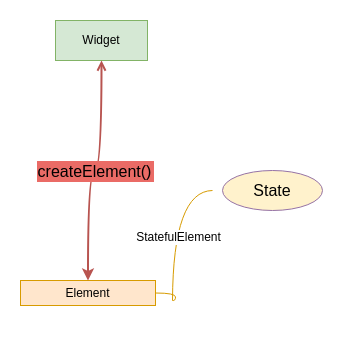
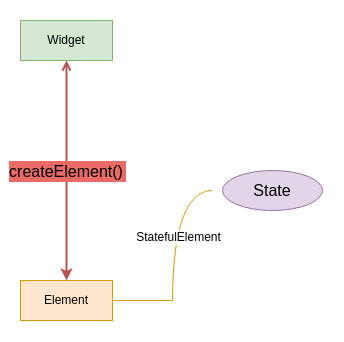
  <mxCell id="0" />
  <mxCell id="1" parent="0" />
- <mxCell id="2" value="Widget" style="rounded=0;whiteSpace=wrap;html=1;fillColor=#d5e8d4;strokeColor=#82b366;" vertex="1" parent="1"><mxGeometry x="55" y="20" width="92" height="40" as="geometry" /></mxCell>
+ <mxCell id="2" value="Widget" style="rounded=0;whiteSpace=wrap;html=1;fillColor=#d5e8d4;strokeColor=#82b366;" vertex="1" parent="1"><mxGeometry x="20" y="20" width="92" height="40" as="geometry" /></mxCell>
  <mxCell id="3" style="edgeStyle=orthogonalEdgeStyle;curved=1;comic=0;jumpSize=11;orthogonalLoop=1;jettySize=auto;html=0;shadow=0;labelBackgroundColor=#EA6B66;startArrow=none;startFill=0;endArrow=none;endFill=0;strokeColor=#d79b00;strokeWidth=1;fontSize=16;fontColor=#000000;fillColor=#ffe6cc;" edge="1" parent="1" source="4"><mxGeometry relative="1" as="geometry"><mxPoint x="172" y="300" as="targetPoint" /></mxGeometry></mxCell>
- <mxCell id="4" value="Element" style="rounded=0;whiteSpace=wrap;html=1;fillColor=#ffe6cc;strokeColor=#d79b00;" vertex="1" parent="1"><mxGeometry x="20" y="280" width="135" height="25" as="geometry" /></mxCell>
+ <mxCell id="4" value="Element" style="rounded=0;whiteSpace=wrap;html=1;fillColor=#ffe6cc;strokeColor=#d79b00;" vertex="1" parent="1"><mxGeometry x="20" y="280" width="92" height="40" as="geometry" /></mxCell>
  <mxCell id="5" value="createElement()" style="edgeStyle=orthogonalEdgeStyle;curved=1;comic=0;jumpSize=11;orthogonalLoop=1;jettySize=auto;entryX=0.5;entryY=1;entryDx=0;entryDy=0;shadow=0;startArrow=classic;startFill=1;endArrow=open;endFill=0;strokeColor=#b85450;strokeWidth=2;fillColor=#f8cecc;labelBackgroundColor=#EA6B66;labelBorderColor=#EA6B66;spacingTop=0;spacingLeft=0;spacing=7;spacingBottom=0;fontSize=16;fontColor=#000000;" edge="1" parent="1" source="4" target="2"><mxGeometry relative="1" as="geometry" /></mxCell>
  <mxCell id="6" style="edgeStyle=orthogonalEdgeStyle;curved=1;comic=0;jumpSize=11;orthogonalLoop=1;jettySize=auto;html=0;shadow=0;labelBackgroundColor=#EA6B66;startArrow=none;startFill=0;endArrow=none;endFill=0;strokeColor=#d79b00;strokeWidth=1;fontSize=16;fontColor=#000000;fillColor=#ffe6cc;" edge="1" parent="1"><mxGeometry relative="1" as="geometry"><mxPoint x="172" y="300" as="targetPoint" /><mxPoint x="212" y="190" as="sourcePoint" /></mxGeometry></mxCell>
  <mxCell id="7" value="StatefulElement" style="text;html=1;align=center;verticalAlign=middle;resizable=0;points=[];;labelBackgroundColor=#ffffff;fontSize=12;fontColor=#000000;" vertex="1" connectable="0" parent="6"><mxGeometry x="0.147" y="5" relative="1" as="geometry"><mxPoint as="offset" /></mxGeometry></mxCell>
- <mxCell id="8" value="State" style="ellipse;whiteSpace=wrap;html=1;fontSize=16;fillColor=#fff2cc;strokeColor=#9673a6;" vertex="1" parent="1"><mxGeometry x="222" y="170" width="100" height="40" as="geometry" /></mxCell>
+ <mxCell id="8" value="State" style="ellipse;whiteSpace=wrap;html=1;fontSize=16;fillColor=#e1d5e7;strokeColor=#9673a6;" vertex="1" parent="1"><mxGeometry x="222" y="170" width="100" height="40" as="geometry" /></mxCell>
